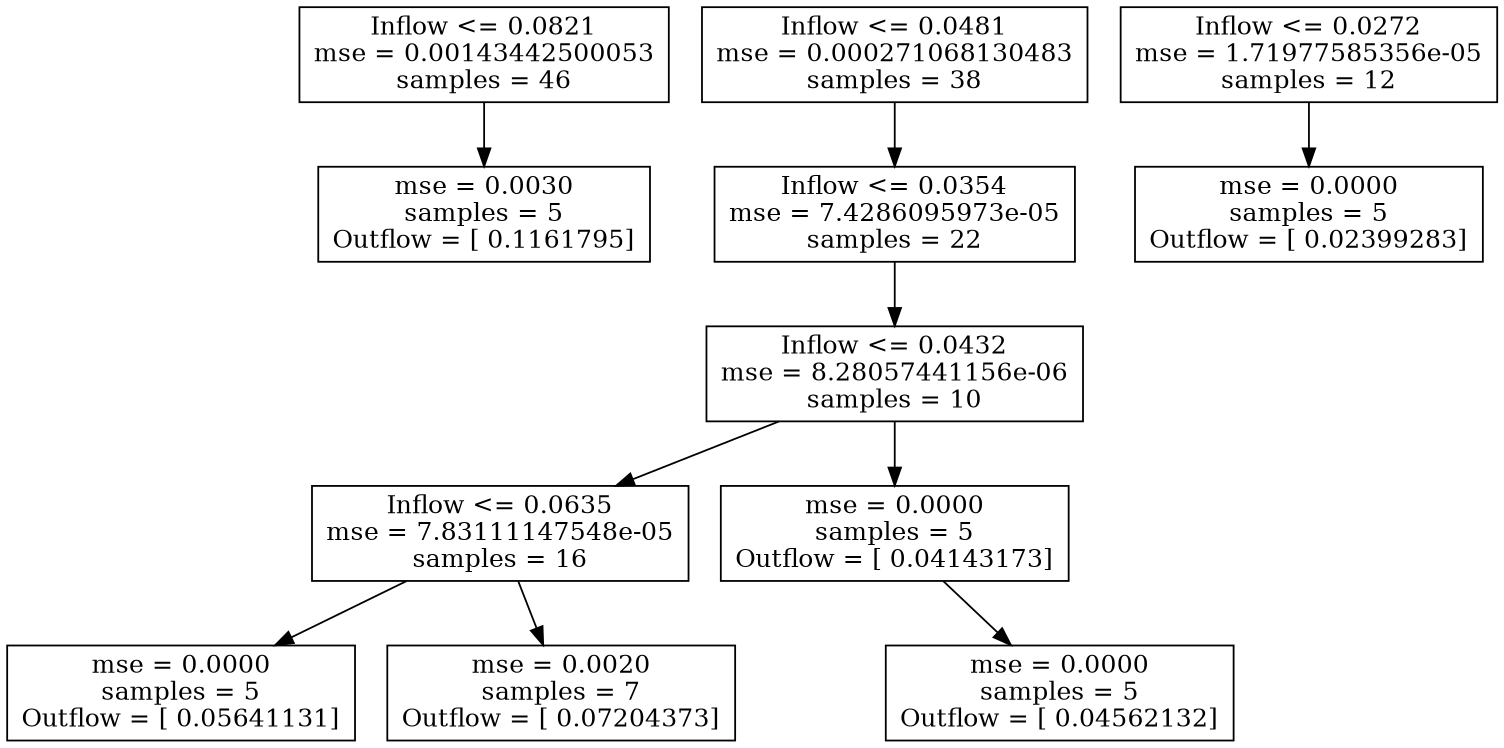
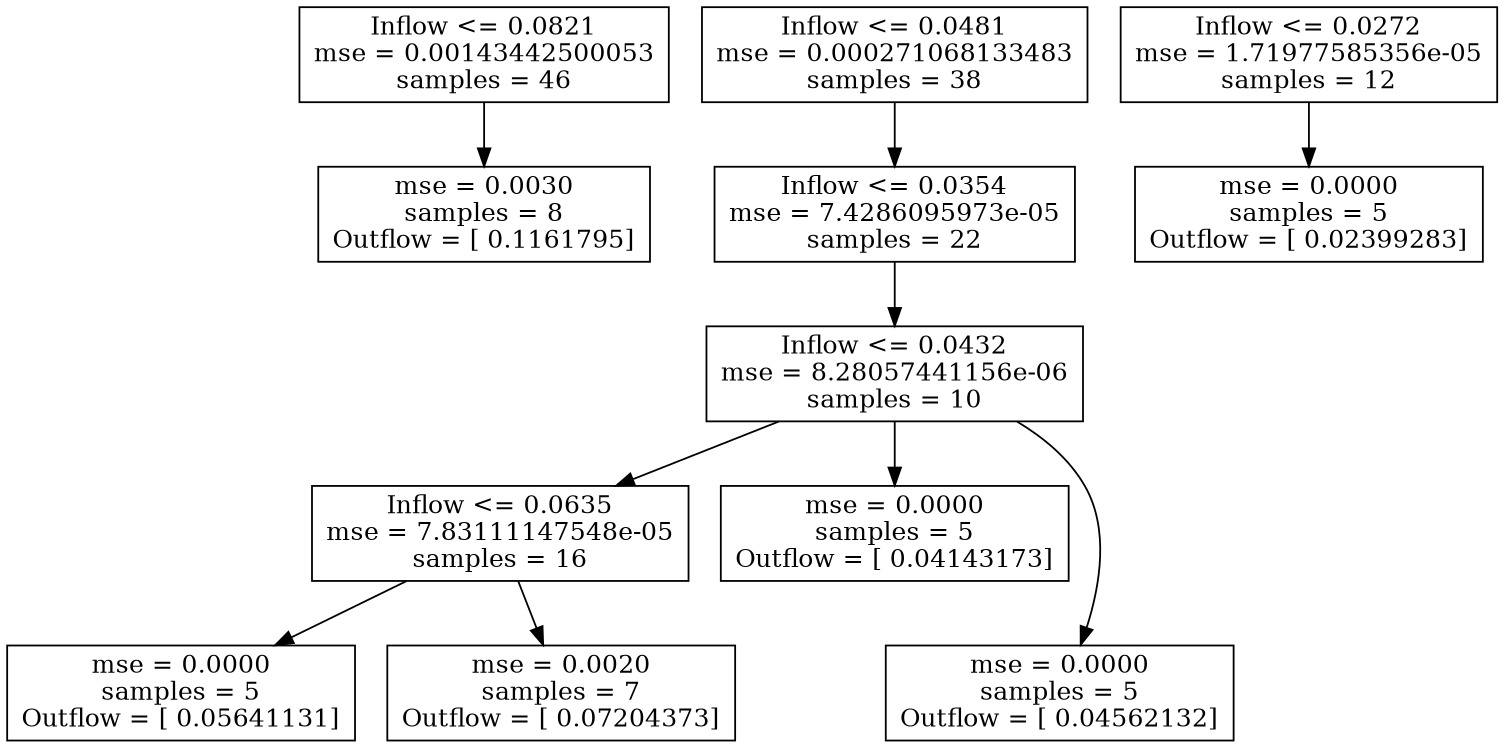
  digraph {
    node [shape=box]
    n1 [label="Inflow <= 0.0821\nmse = 0.00143442500053\nsamples = 46"]
-   n2 [label="mse = 0.0030\nsamples = 5\nOutflow = [ 0.1161795]"]
-   n3 [label="Inflow <= 0.0481\nmse = 0.000271068130483\nsamples = 38"]
+   n2 [label="mse = 0.0030\nsamples = 8\nOutflow = [ 0.1161795]"]
+   n3 [label="Inflow <= 0.0481\nmse = 0.000271068133483\nsamples = 38"]
    n4 [label="Inflow <= 0.0354\nmse = 7.4286095973e-05\nsamples = 22"]
    n5 [label="Inflow <= 0.0432\nmse = 8.28057441156e-06\nsamples = 10"]
    n6 [label="Inflow <= 0.0635\nmse = 7.83111147548e-05\nsamples = 16"]
    n7 [label="mse = 0.0000\nsamples = 5\nOutflow = [ 0.05641131]"]
    n8 [label="mse = 0.0020\nsamples = 7\nOutflow = [ 0.07204373]"]
    n9 [label="Inflow <= 0.0272\nmse = 1.71977585356e-05\nsamples = 12"]
    n10 [label="mse = 0.0000\nsamples = 5\nOutflow = [ 0.02399283]"]
    n11 [label="mse = 0.0000\nsamples = 5\nOutflow = [ 0.04143173]"]
    n12 [label="mse = 0.0000\nsamples = 5\nOutflow = [ 0.04562132]"]
    n1 -> n2
    n3 -> n4
    n4 -> n5
    n5 -> n6
    n5 -> n11
-   n11 -> n12
+   n5 -> n12
    n6 -> n7
    n6 -> n8
    n9 -> n10
  }
